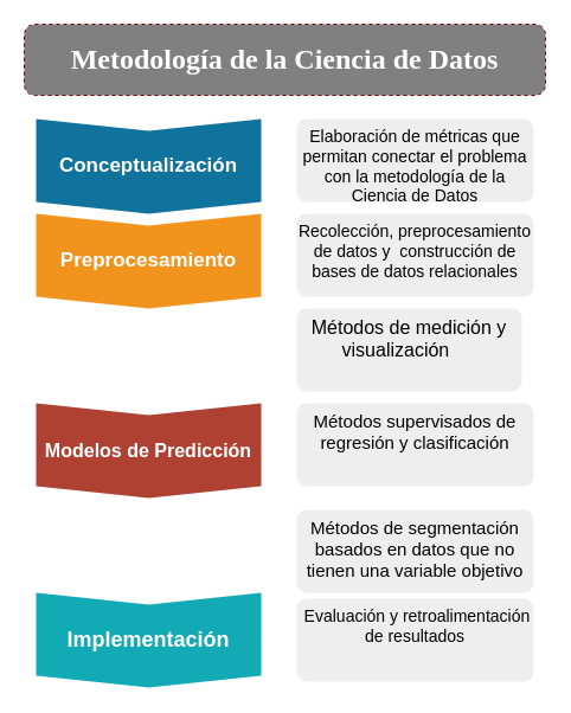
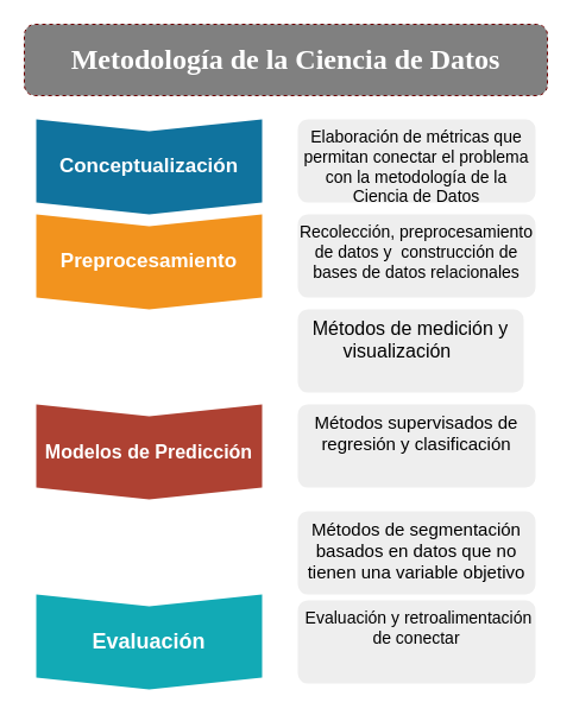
  <mxCell id="0" />
  <mxCell id="1" parent="0" />
  <mxCell id="2" value="&lt;font face=&quot;Tahoma&quot; size=&quot;1&quot;&gt;&lt;b style=&quot;font-size: 24px;&quot;&gt;Metodología de la Ciencia de Datos&lt;/b&gt;&lt;/font&gt;" style="rounded=1;whiteSpace=wrap;html=1;strokeWidth=1;fillColor=#808080;fontColor=#ffffff;strokeColor=#6F0000;dashed=1;" vertex="1" parent="1"><mxGeometry x="20" y="20" width="440" height="60" as="geometry" /></mxCell>
  <mxCell id="3" value="&lt;b style=&quot;border-color: var(--border-color); caret-color: rgb(16, 115, 158);&quot;&gt;&lt;font style=&quot;font-size: 17px;&quot; color=&quot;#ffffff&quot;&gt;Conceptualización&lt;/font&gt;&lt;/b&gt;" style="shape=step;perimeter=stepPerimeter;whiteSpace=wrap;html=1;fixedSize=1;size=10;direction=south;fillColor=#10739E;strokeColor=none;rounded=0;" vertex="1" parent="1"><mxGeometry x="30" y="100" width="190" height="80" as="geometry" /></mxCell>
  <mxCell id="4" value="&lt;b style=&quot;border-color: var(--border-color); caret-color: rgb(174, 65, 50); font-family: Helvetica; font-style: normal; font-variant-caps: normal; letter-spacing: normal; text-align: center; text-indent: 0px; text-transform: none; word-spacing: 0px; -webkit-text-stroke-width: 0px; text-decoration: none;&quot;&gt;&lt;font style=&quot;font-size: 16px;&quot; color=&quot;#ffffff&quot;&gt;Modelos de Predicción&lt;/font&gt;&lt;/b&gt;" style="shape=step;perimeter=stepPerimeter;whiteSpace=wrap;html=1;fixedSize=1;size=10;direction=south;fillColor=#AE4132;strokeColor=none;rounded=0;" vertex="1" parent="1"><mxGeometry x="30" y="340" width="190" height="80" as="geometry" /></mxCell>
- <mxCell id="5" value="&lt;font size=&quot;1&quot; color=&quot;#ffffff&quot; style=&quot;border-color: var(--border-color); font-family: Helvetica; font-style: normal; font-variant-caps: normal; font-weight: 400; letter-spacing: normal; text-align: center; text-indent: 0px; text-transform: none; word-spacing: 0px; -webkit-text-stroke-width: 0px; text-decoration: none;&quot;&gt;&lt;b style=&quot;border-color: var(--border-color); font-size: 18px;&quot;&gt;Implementación&lt;/b&gt;&lt;/font&gt;" style="shape=step;perimeter=stepPerimeter;whiteSpace=wrap;html=1;fixedSize=1;size=10;direction=south;fillColor=#12AAB5;strokeColor=none;rounded=0;" vertex="1" parent="1"><mxGeometry x="30" y="500" width="190" height="80" as="geometry" /></mxCell>
+ <mxCell id="5" value="&lt;font size=&quot;1&quot; color=&quot;#ffffff&quot; style=&quot;border-color: var(--border-color); font-family: Helvetica; font-style: normal; font-variant-caps: normal; font-weight: 400; letter-spacing: normal; text-align: center; text-indent: 0px; text-transform: none; word-spacing: 0px; -webkit-text-stroke-width: 0px; text-decoration: none;&quot;&gt;&lt;b style=&quot;border-color: var(--border-color); font-size: 18px;&quot;&gt;Evaluación&lt;/b&gt;&lt;/font&gt;" style="shape=step;perimeter=stepPerimeter;whiteSpace=wrap;html=1;fixedSize=1;size=10;direction=south;fillColor=#12AAB5;strokeColor=none;rounded=0;" vertex="1" parent="1"><mxGeometry x="30" y="500" width="190" height="80" as="geometry" /></mxCell>
  <mxCell id="6" value="&lt;font style=&quot;font-size: 14px;&quot;&gt;&lt;font style=&quot;font-size: 14px;&quot;&gt;Elaboración de métricas que permitan conectar el problema con la metodología de la Ciencia de Datos&lt;/font&gt;&lt;br&gt;&lt;/font&gt;" style="rounded=1;strokeColor=none;fillColor=#EEEEEE;align=center;arcSize=12;verticalAlign=top;whiteSpace=wrap;html=1;fontSize=12;" vertex="1" parent="1"><mxGeometry x="250" y="100" width="200" height="70" as="geometry" /></mxCell>
  <mxCell id="7" value="&lt;font&gt;&lt;font style=&quot;font-size: 16px;&quot;&gt;Métodos de medición y visualización &amp;nbsp; &amp;nbsp;&amp;nbsp;&lt;/font&gt;&lt;/font&gt;" style="rounded=1;strokeColor=none;fillColor=#EEEEEE;align=center;arcSize=12;verticalAlign=top;whiteSpace=wrap;html=1;fontSize=12;" vertex="1" parent="1"><mxGeometry x="250" y="260" width="190" height="70" as="geometry" /></mxCell>
  <mxCell id="8" value="&lt;font style=&quot;font-size: 15px;&quot;&gt;&lt;font style=&quot;font-size: 15px;&quot;&gt;Métodos supervisados de regresión y clasificación&lt;/font&gt;&lt;/font&gt;" style="rounded=1;strokeColor=none;fillColor=#EEEEEE;align=center;arcSize=12;verticalAlign=top;whiteSpace=wrap;html=1;fontSize=12;" vertex="1" parent="1"><mxGeometry x="250" y="340" width="200" height="70" as="geometry" /></mxCell>
  <mxCell id="9" value="&lt;font style=&quot;font-size: 15px;&quot;&gt;Métodos de segmentación basados en datos que no tienen una variable objetivo&lt;br&gt;&lt;/font&gt;" style="rounded=1;strokeColor=none;fillColor=#EEEEEE;align=center;arcSize=12;verticalAlign=top;whiteSpace=wrap;html=1;fontSize=12;" vertex="1" parent="1"><mxGeometry x="250" y="430" width="200" height="70" as="geometry" /></mxCell>
- <mxCell id="10" value="&lt;font style=&quot;font-size: 14px;&quot;&gt;&amp;nbsp;Evaluación y retroalimentación de resultados&lt;/font&gt;" style="rounded=1;strokeColor=none;fillColor=#EEEEEE;align=center;arcSize=12;verticalAlign=top;whiteSpace=wrap;html=1;fontSize=12;" vertex="1" parent="1"><mxGeometry x="250" y="505" width="200" height="70" as="geometry" /></mxCell>
+ <mxCell id="10" value="&lt;font style=&quot;font-size: 14px;&quot;&gt;&amp;nbsp;Evaluación y retroalimentación de conectar&lt;/font&gt;" style="rounded=1;strokeColor=none;fillColor=#EEEEEE;align=center;arcSize=12;verticalAlign=top;whiteSpace=wrap;html=1;fontSize=12;" vertex="1" parent="1"><mxGeometry x="250" y="505" width="200" height="70" as="geometry" /></mxCell>
  <mxCell id="11" value="&lt;b style=&quot;border-color: var(--border-color); caret-color: rgb(242, 147, 30); font-family: Helvetica; font-style: normal; font-variant-caps: normal; letter-spacing: normal; text-align: center; text-indent: 0px; text-transform: none; word-spacing: 0px; -webkit-text-stroke-width: 0px; text-decoration: none;&quot;&gt;&lt;font style=&quot;font-size: 17px;&quot; color=&quot;#ffffff&quot;&gt;Preprocesamiento&lt;/font&gt;&lt;/b&gt;" style="shape=step;perimeter=stepPerimeter;whiteSpace=wrap;html=1;fixedSize=1;size=10;direction=south;fillColor=#F2931E;strokeColor=none;rounded=0;" vertex="1" parent="1"><mxGeometry x="30" y="180" width="190" height="80" as="geometry" /></mxCell>
  <mxCell id="12" value="&lt;font&gt;&lt;font style=&quot;font-size: 14px;&quot;&gt;Recolección, preprocesamiento de datos y &amp;nbsp;construcción de bases de datos relacionales&lt;/font&gt;&lt;/font&gt;" style="rounded=1;strokeColor=none;fillColor=#EEEEEE;align=center;arcSize=12;verticalAlign=top;whiteSpace=wrap;html=1;fontSize=12;" vertex="1" parent="1"><mxGeometry x="250" y="180" width="200" height="70" as="geometry" /></mxCell>
